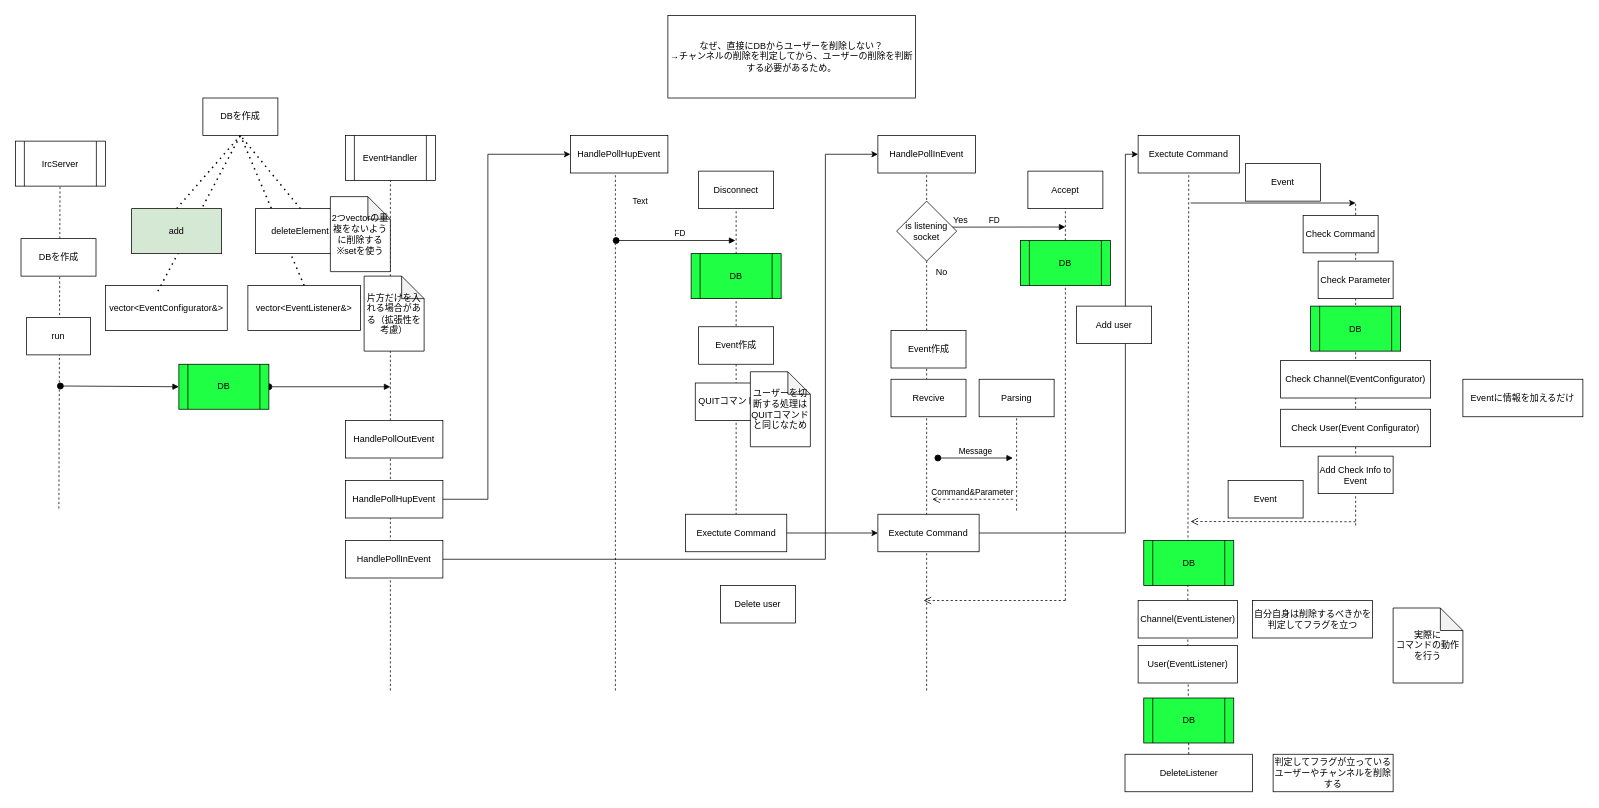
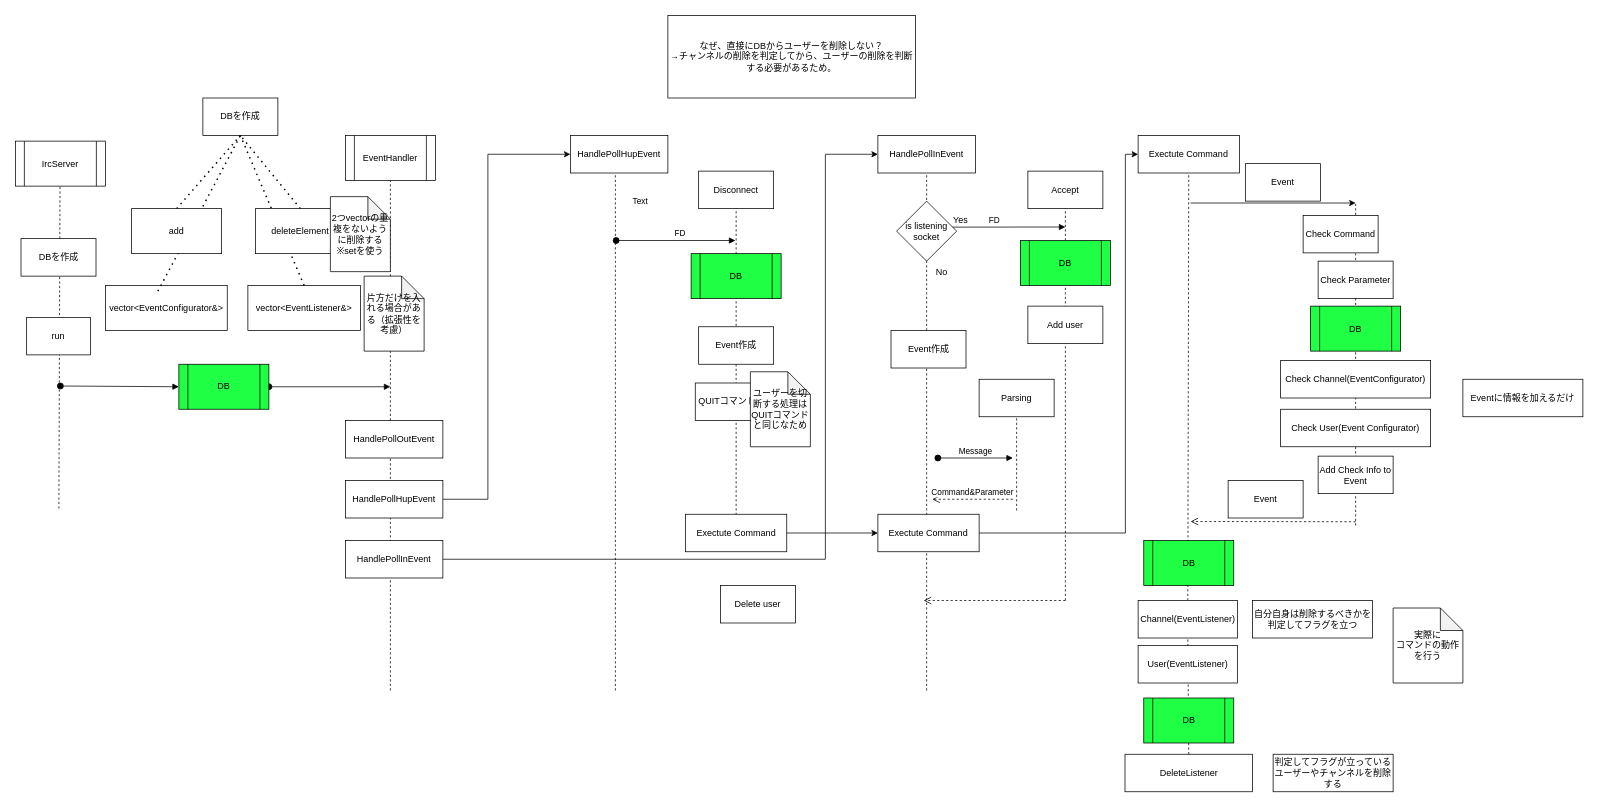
  <mxCell id="0" />
  <mxCell id="1" parent="0" />
  <mxCell id="2" value="EventHandler" style="shape=process;whiteSpace=wrap;html=1;backgroundOutline=1;" parent="1" vertex="1"><mxGeometry x="460" y="180" width="120" height="60" as="geometry" /></mxCell>
  <mxCell id="3" value="" style="endArrow=none;dashed=1;html=1;rounded=0;entryX=0.5;entryY=1;entryDx=0;entryDy=0;" parent="1" target="2" edge="1"><mxGeometry width="50" height="50" relative="1" as="geometry"><mxPoint x="520" as="sourcePoint" y="920" /><mxPoint x="385" y="520" as="targetPoint" /></mxGeometry></mxCell>
  <mxCell id="4" value="IrcServer" style="shape=process;whiteSpace=wrap;html=1;backgroundOutline=1;" parent="1" vertex="1"><mxGeometry x="20" y="187.5" width="120" height="60" as="geometry" /></mxCell>
  <mxCell id="5" value="" style="endArrow=none;dashed=1;html=1;rounded=0;entryX=0.5;entryY=1;entryDx=0;entryDy=0;" parent="1" edge="1"><mxGeometry width="50" height="50" relative="1" as="geometry"><mxPoint x="78" y="677.5" as="sourcePoint" /><mxPoint x="79.5" y="247.5" as="targetPoint" /></mxGeometry></mxCell>
  <mxCell id="6" value="DBを作成" style="rounded=0;whiteSpace=wrap;html=1;fontStyle=0" parent="1" vertex="1"><mxGeometry x="27.5" y="317.5" width="100" height="50" as="geometry" /></mxCell>
  <mxCell id="7" value="run" style="rounded=0;whiteSpace=wrap;html=1;" parent="1" vertex="1"><mxGeometry x="35" y="422.5" width="85" height="50" as="geometry" /></mxCell>
  <mxCell id="8" style="edgeStyle=orthogonalEdgeStyle;rounded=0;orthogonalLoop=1;jettySize=auto;html=1;exitX=1;exitY=0.5;exitDx=0;exitDy=0;entryX=0;entryY=0.5;entryDx=0;entryDy=0;" parent="1" source="9" target="13" edge="1"><mxGeometry relative="1" as="geometry"><Array as="points"><mxPoint x="1100" y="745" /><mxPoint x="1100" y="205" /></Array></mxGeometry></mxCell>
  <mxCell id="9" value="HandlePollInEvent" style="rounded=0;whiteSpace=wrap;html=1;" parent="1" vertex="1"><mxGeometry x="460" y="720" width="130" height="50" as="geometry" /></mxCell>
  <mxCell id="10" value="HandlePollOutEvent" style="rounded=0;whiteSpace=wrap;html=1;" parent="1" vertex="1"><mxGeometry x="460" y="560" width="130" height="50" as="geometry" /></mxCell>
  <mxCell id="11" style="edgeStyle=orthogonalEdgeStyle;rounded=0;orthogonalLoop=1;jettySize=auto;html=1;entryX=0;entryY=0.5;entryDx=0;entryDy=0;" parent="1" source="12" target="60" edge="1"><mxGeometry relative="1" as="geometry"><Array as="points"><mxPoint x="650" y="665" /><mxPoint x="650" y="205" /></Array><mxPoint x="860" y="200" as="targetPoint" /></mxGeometry></mxCell>
  <mxCell id="12" value="HandlePollHupEvent" style="rounded=0;whiteSpace=wrap;html=1;" parent="1" vertex="1"><mxGeometry x="460" y="640" width="130" height="50" as="geometry" /></mxCell>
  <mxCell id="13" value="HandlePollInEvent" style="rounded=0;whiteSpace=wrap;html=1;" parent="1" vertex="1"><mxGeometry x="1170" y="180" width="130" height="50" as="geometry" /></mxCell>
  <mxCell id="14" value="" style="endArrow=none;dashed=1;html=1;rounded=0;entryX=0.5;entryY=1;entryDx=0;entryDy=0;" parent="1" target="13" edge="1"><mxGeometry width="50" height="50" relative="1" as="geometry"><mxPoint x="1235" as="sourcePoint" y="920" /><mxPoint x="1250" y="470" as="targetPoint" /></mxGeometry></mxCell>
  <mxCell id="15" value="Event作成" style="rounded=0;whiteSpace=wrap;html=1;" parent="1" vertex="1"><mxGeometry x="1187.5" y="440" width="100" height="50" as="geometry" /></mxCell>
  <mxCell id="16" value="Accept" style="rounded=0;whiteSpace=wrap;html=1;" parent="1" vertex="1"><mxGeometry x="1370" y="227.5" width="100" height="50" as="geometry" /></mxCell>
- <mxCell id="17" value="Revcive" style="rounded=0;whiteSpace=wrap;html=1;" parent="1" vertex="1"><mxGeometry x="1187.5" y="505" width="100" height="50" as="geometry" /></mxCell>
  <mxCell id="18" value="" style="endArrow=none;dashed=1;html=1;rounded=0;entryX=0.5;entryY=1;entryDx=0;entryDy=0;" parent="1" target="59" edge="1"><mxGeometry width="50" height="50" relative="1" as="geometry"><mxPoint x="1355" y="680" as="sourcePoint" /><mxPoint x="1192.5" y="575" as="targetPoint" /></mxGeometry></mxCell>
  <mxCell id="19" value="Message" style="html=1;verticalAlign=bottom;startArrow=oval;startFill=1;endArrow=block;startSize=8;curved=0;rounded=0;" parent="1" edge="1"><mxGeometry width="60" relative="1" as="geometry"><mxPoint x="1250" y="610" as="sourcePoint" /><mxPoint x="1350" y="610" as="targetPoint" /></mxGeometry></mxCell>
  <mxCell id="20" value="Command&amp;amp;Parameter" style="html=1;verticalAlign=bottom;endArrow=open;dashed=1;endSize=8;curved=0;rounded=0;" parent="1" edge="1"><mxGeometry relative="1" as="geometry"><mxPoint x="1350" y="665" as="sourcePoint" /><mxPoint x="1242.5" y="665" as="targetPoint" /></mxGeometry></mxCell>
  <mxCell id="21" style="edgeStyle=orthogonalEdgeStyle;rounded=0;orthogonalLoop=1;jettySize=auto;html=1;entryX=0;entryY=0.5;entryDx=0;entryDy=0;exitX=1;exitY=0.5;exitDx=0;exitDy=0;" parent="1" source="22" target="23" edge="1"><mxGeometry relative="1" as="geometry"><Array as="points"><mxPoint x="1500" y="710" /><mxPoint x="1500" y="205" /></Array></mxGeometry></mxCell>
  <mxCell id="22" value="Exectute Command" style="rounded=0;whiteSpace=wrap;html=1;" parent="1" vertex="1"><mxGeometry x="1170" y="685" width="135" height="50" as="geometry" /></mxCell>
  <mxCell id="23" value="Exectute Command" style="rounded=0;whiteSpace=wrap;html=1;" parent="1" vertex="1"><mxGeometry x="1517" y="180" width="135" height="50" as="geometry" /></mxCell>
  <mxCell id="24" value="" style="endArrow=none;dashed=1;html=1;rounded=0;entryX=0.5;entryY=1;entryDx=0;entryDy=0;exitX=0.5;exitY=0;exitDx=0;exitDy=0;" parent="1" source="56" target="23" edge="1"><mxGeometry width="50" height="50" relative="1" as="geometry"><mxPoint x="1585" y="880" as="sourcePoint" /><mxPoint x="1597" y="240" as="targetPoint" /></mxGeometry></mxCell>
  <mxCell id="25" value="DeleteListener" style="rounded=0;whiteSpace=wrap;html=1;" parent="1" vertex="1"><mxGeometry x="1499.5" y="1005" width="170" height="50" as="geometry" /></mxCell>
  <mxCell id="26" value="" style="endArrow=none;dashed=1;html=1;rounded=0;entryX=0.5;entryY=1;entryDx=0;entryDy=0;" parent="1" edge="1" target="16"><mxGeometry width="50" height="50" relative="1" as="geometry"><mxPoint x="1420" y="800" as="sourcePoint" /><mxPoint x="1399.58" y="320" as="targetPoint" /></mxGeometry></mxCell>
  <mxCell id="27" value="FD" style="html=1;verticalAlign=bottom;startArrow=oval;startFill=1;endArrow=block;startSize=8;curved=0;rounded=0;" parent="1" edge="1"><mxGeometry x="-0.065" width="60" relative="1" as="geometry"><mxPoint x="1241" y="302.21" as="sourcePoint" /><mxPoint x="1420" y="302" as="targetPoint" /><mxPoint as="offset" /></mxGeometry></mxCell>
  <mxCell id="28" value="" style="html=1;verticalAlign=bottom;endArrow=open;dashed=1;endSize=8;curved=0;rounded=0;" parent="1" edge="1"><mxGeometry relative="1" as="geometry"><mxPoint x="1420" y="800" as="sourcePoint" /><mxPoint x="1231" y="800" as="targetPoint" /></mxGeometry></mxCell>
- <mxCell id="29" value="Add user" style="rounded=0;whiteSpace=wrap;html=1;" parent="1" vertex="1"><mxGeometry x="1435" y="407.5" width="100" height="50" as="geometry" /></mxCell>
+ <mxCell id="29" value="Add user" style="rounded=0;whiteSpace=wrap;html=1;" parent="1" vertex="1"><mxGeometry x="1370" y="407.5" width="100" height="50" as="geometry" /></mxCell>
  <mxCell id="30" value="" style="html=1;verticalAlign=bottom;startArrow=oval;startFill=1;endArrow=block;startSize=8;curved=0;rounded=0;exitX=1;exitY=0.5;exitDx=0;exitDy=0;" parent="1" edge="1" source="42"><mxGeometry width="60" relative="1" as="geometry"><mxPoint x="400" y="515" as="sourcePoint" /><mxPoint x="520" y="515" as="targetPoint" /></mxGeometry></mxCell>
  <mxCell id="31" value="" style="endArrow=none;dashed=1;html=1;rounded=0;" parent="1" edge="1"><mxGeometry width="50" height="50" relative="1" as="geometry"><mxPoint x="1807" y="700" as="sourcePoint" /><mxPoint x="1807" y="270" as="targetPoint" /></mxGeometry></mxCell>
  <mxCell id="32" value="Check Command" style="rounded=0;whiteSpace=wrap;html=1;" parent="1" vertex="1"><mxGeometry x="1737" y="286.5" width="100" height="50" as="geometry" /></mxCell>
  <mxCell id="33" value="Check Parameter" style="rounded=0;whiteSpace=wrap;html=1;" parent="1" vertex="1"><mxGeometry x="1757" y="347.5" width="100" height="50" as="geometry" /></mxCell>
  <mxCell id="34" value="Add Check Info to Event" style="rounded=0;whiteSpace=wrap;html=1;" parent="1" vertex="1"><mxGeometry x="1757" y="607.5" width="100" height="50" as="geometry" /></mxCell>
  <mxCell id="35" value="Check Channel(EventConfigurator)" style="rounded=0;whiteSpace=wrap;html=1;" parent="1" vertex="1"><mxGeometry x="1707" y="480" width="200" height="50" as="geometry" /></mxCell>
  <mxCell id="36" value="" style="html=1;verticalAlign=bottom;endArrow=open;dashed=1;endSize=8;curved=0;rounded=0;" parent="1" edge="1"><mxGeometry relative="1" as="geometry"><mxPoint x="1807" y="695" as="sourcePoint" /><mxPoint x="1587" y="694.67" as="targetPoint" /></mxGeometry></mxCell>
  <mxCell id="37" value="Event" style="rounded=0;whiteSpace=wrap;html=1;" parent="1" vertex="1"><mxGeometry x="1637" y="640" width="100" height="50" as="geometry" /></mxCell>
  <mxCell id="38" value="Check User(Event Configurator)" style="rounded=0;whiteSpace=wrap;html=1;" parent="1" vertex="1"><mxGeometry x="1707" y="545" width="200" height="50" as="geometry" /></mxCell>
  <mxCell id="39" value="" style="endArrow=classic;html=1;rounded=0;" parent="1" edge="1"><mxGeometry width="50" height="50" relative="1" as="geometry"><mxPoint x="1587" y="270" as="sourcePoint" /><mxPoint x="1807" y="270" as="targetPoint" /></mxGeometry></mxCell>
  <mxCell id="40" value="Event" style="rounded=0;whiteSpace=wrap;html=1;" parent="1" vertex="1"><mxGeometry x="1660" y="217.5" width="100" height="50" as="geometry" /></mxCell>
  <mxCell id="41" value="" style="html=1;verticalAlign=bottom;startArrow=oval;startFill=1;endArrow=block;startSize=8;curved=0;rounded=0;entryX=0;entryY=0.5;entryDx=0;entryDy=0;" parent="1" target="42" edge="1"><mxGeometry width="60" relative="1" as="geometry"><mxPoint x="80" y="514" as="sourcePoint" /><mxPoint x="260" y="515" as="targetPoint" /></mxGeometry></mxCell>
  <mxCell id="42" value="DB" style="shape=process;whiteSpace=wrap;html=1;backgroundOutline=1;fillColor=#1FFF44;" parent="1" vertex="1"><mxGeometry x="238" y="485" width="120" height="60" as="geometry" /></mxCell>
  <mxCell id="43" value="DBを作成" style="rounded=0;whiteSpace=wrap;html=1;fontStyle=0" parent="1" vertex="1"><mxGeometry x="270" y="130" width="100" height="50" as="geometry" /></mxCell>
  <mxCell id="44" value="" style="endArrow=none;dashed=1;html=1;dashPattern=1 3;strokeWidth=2;rounded=0;entryX=0.5;entryY=1;entryDx=0;entryDy=0;exitX=0.5;exitY=0;exitDx=0;exitDy=0;" parent="1" source="50" target="43" edge="1"><mxGeometry width="50" height="50" relative="1" as="geometry"><mxPoint x="390" y="260" as="sourcePoint" /><mxPoint x="440" y="210" as="targetPoint" /></mxGeometry></mxCell>
  <mxCell id="45" value="" style="endArrow=none;dashed=1;html=1;dashPattern=1 3;strokeWidth=2;rounded=0;entryX=0.5;entryY=1;entryDx=0;entryDy=0;exitX=0.5;exitY=0;exitDx=0;exitDy=0;" parent="1" source="51" target="43" edge="1"><mxGeometry width="50" height="50" relative="1" as="geometry"><mxPoint x="250" y="250" as="sourcePoint" /><mxPoint x="300" y="200" as="targetPoint" /></mxGeometry></mxCell>
  <mxCell id="46" value="vector&amp;lt;EventConfigurator&amp;amp;&amp;gt;" style="rounded=0;whiteSpace=wrap;html=1;" parent="1" vertex="1"><mxGeometry x="140" y="380" width="162.5" height="60" as="geometry" /></mxCell>
  <mxCell id="47" value="vector&amp;lt;EventListener&amp;amp;&amp;gt;" style="rounded=0;whiteSpace=wrap;html=1;" parent="1" vertex="1"><mxGeometry x="330" y="380" width="150" height="60" as="geometry" /></mxCell>
  <mxCell id="48" value="" style="endArrow=none;dashed=1;html=1;dashPattern=1 3;strokeWidth=2;rounded=0;exitX=0.5;exitY=0;exitDx=0;exitDy=0;" parent="1" edge="1"><mxGeometry width="50" height="50" relative="1" as="geometry"><mxPoint x="210" y="387.5" as="sourcePoint" /><mxPoint x="320" y="180" as="targetPoint" /><Array as="points"><mxPoint x="230" y="350" /></Array></mxGeometry></mxCell>
  <mxCell id="49" value="" style="endArrow=none;dashed=1;html=1;dashPattern=1 3;strokeWidth=2;rounded=0;exitX=0.5;exitY=0;exitDx=0;exitDy=0;entryX=0.5;entryY=1;entryDx=0;entryDy=0;" parent="1" source="47" target="43" edge="1"><mxGeometry width="50" height="50" relative="1" as="geometry"><mxPoint x="320" y="310" as="sourcePoint" /><mxPoint x="370" y="260" as="targetPoint" /></mxGeometry></mxCell>
  <mxCell id="50" value="deleteElement" style="rounded=0;whiteSpace=wrap;html=1;" parent="1" vertex="1"><mxGeometry x="340" y="277.5" width="120" height="60" as="geometry" /></mxCell>
- <mxCell id="51" value="add" style="rounded=0;whiteSpace=wrap;html=1;fillColor=#d5e8d4;" parent="1" vertex="1"><mxGeometry x="175" y="277.5" width="120" height="60" as="geometry" /></mxCell>
+ <mxCell id="51" value="add" style="rounded=0;whiteSpace=wrap;html=1;" parent="1" vertex="1"><mxGeometry x="175" y="277.5" width="120" height="60" as="geometry" /></mxCell>
  <mxCell id="52" value="DB" style="shape=process;whiteSpace=wrap;html=1;backgroundOutline=1;fillColor=#1FFF44;" parent="1" vertex="1"><mxGeometry x="1360" y="320" width="120" height="60" as="geometry" /></mxCell>
  <mxCell id="53" value="DB" style="shape=process;whiteSpace=wrap;html=1;backgroundOutline=1;fillColor=#1FFF44;" parent="1" vertex="1"><mxGeometry x="1747" y="407.5" width="120" height="60" as="geometry" /></mxCell>
  <mxCell id="54" value="DB" style="shape=process;whiteSpace=wrap;html=1;backgroundOutline=1;fillColor=#1FFF44;" parent="1" vertex="1"><mxGeometry x="1524.5" y="720" width="120" height="60" as="geometry" /></mxCell>
  <mxCell id="55" value="" style="endArrow=none;dashed=1;html=1;rounded=0;entryX=0.5;entryY=1;entryDx=0;entryDy=0;exitX=0.5;exitY=0;exitDx=0;exitDy=0;" parent="1" source="25" target="56" edge="1"><mxGeometry width="50" height="50" relative="1" as="geometry"><mxPoint x="1585" y="1005" as="sourcePoint" /><mxPoint x="1585" y="230" as="targetPoint" /></mxGeometry></mxCell>
  <mxCell id="56" value="Channel(EventListener)" style="rounded=0;whiteSpace=wrap;html=1;" parent="1" vertex="1"><mxGeometry x="1517" y="800" width="132.5" height="50" as="geometry" /></mxCell>
  <mxCell id="57" value="User(EventListener)" style="rounded=0;whiteSpace=wrap;html=1;" parent="1" vertex="1"><mxGeometry x="1517" y="860" width="132.5" height="50" as="geometry" /></mxCell>
  <mxCell id="58" value="DB" style="shape=process;whiteSpace=wrap;html=1;backgroundOutline=1;fillColor=#1FFF44;" parent="1" vertex="1"><mxGeometry x="1524.5" y="930" width="120" height="60" as="geometry" /></mxCell>
  <mxCell id="59" value="Parsing" style="rounded=0;whiteSpace=wrap;html=1;" parent="1" vertex="1"><mxGeometry x="1305" y="505" width="100" height="50" as="geometry" /></mxCell>
  <mxCell id="60" value="HandlePollHupEvent" style="rounded=0;whiteSpace=wrap;html=1;" vertex="1" parent="1"><mxGeometry x="760" y="180" width="130" height="50" as="geometry" /></mxCell>
  <mxCell id="61" value="" style="endArrow=none;dashed=1;html=1;rounded=0;entryX=0.5;entryY=1;entryDx=0;entryDy=0;" edge="1" parent="1"><mxGeometry width="50" height="50" relative="1" as="geometry"><mxPoint x="820" as="sourcePoint" y="920" /><mxPoint x="820" y="230" as="targetPoint" /></mxGeometry></mxCell>
  <mxCell id="62" value="Text" style="edgeLabel;html=1;align=center;verticalAlign=middle;resizable=0;points=[];" vertex="1" connectable="0" parent="61"><mxGeometry x="0.892" y="-1" relative="1" as="geometry"><mxPoint x="31" as="offset" /></mxGeometry></mxCell>
  <mxCell id="63" value="FD" style="html=1;verticalAlign=bottom;startArrow=oval;startFill=1;endArrow=block;startSize=8;curved=0;rounded=0;" edge="1" parent="1"><mxGeometry x="0.067" width="60" relative="1" as="geometry"><mxPoint x="821" y="320" as="sourcePoint" /><mxPoint x="980" y="320" as="targetPoint" /><mxPoint as="offset" /></mxGeometry></mxCell>
  <mxCell id="64" value="Disconnect" style="rounded=0;whiteSpace=wrap;html=1;" vertex="1" parent="1"><mxGeometry x="931" y="227.5" width="100" height="50" as="geometry" /></mxCell>
  <mxCell id="65" value="" style="endArrow=none;dashed=1;html=1;rounded=0;entryX=0.5;entryY=1;entryDx=0;entryDy=0;" edge="1" parent="1" target="64"><mxGeometry width="50" height="50" relative="1" as="geometry"><mxPoint x="981" y="710" as="sourcePoint" /><mxPoint x="971" y="309" as="targetPoint" /></mxGeometry></mxCell>
  <mxCell id="66" value="DB" style="shape=process;whiteSpace=wrap;html=1;backgroundOutline=1;fillColor=#1FFF44;" vertex="1" parent="1"><mxGeometry x="921" y="337.5" width="120" height="60" as="geometry" /></mxCell>
  <mxCell id="67" value="Delete user" style="rounded=0;whiteSpace=wrap;html=1;" vertex="1" parent="1"><mxGeometry x="960" y="780" width="100" height="50" as="geometry" /></mxCell>
  <mxCell id="68" value="Exectute Command" style="rounded=0;whiteSpace=wrap;html=1;" vertex="1" parent="1"><mxGeometry x="913.5" y="685" width="135" height="50" as="geometry" /></mxCell>
  <mxCell id="69" value="" style="endArrow=classic;html=1;rounded=0;exitX=1;exitY=0.5;exitDx=0;exitDy=0;entryX=0;entryY=0.5;entryDx=0;entryDy=0;" edge="1" parent="1" source="68" target="22"><mxGeometry width="50" height="50" relative="1" as="geometry"><mxPoint x="1130" y="570" as="sourcePoint" /><mxPoint x="1180" y="520" as="targetPoint" /></mxGeometry></mxCell>
  <mxCell id="70" value="なぜ、直接にDBからユーザーを削除しない？&lt;div&gt;→チャンネルの削除を判定してから、ユーザーの削除を判断する必要があるため。&lt;/div&gt;" style="rounded=0;whiteSpace=wrap;html=1;" vertex="1" parent="1"><mxGeometry x="890" y="20" width="330" height="110" as="geometry" /></mxCell>
  <mxCell id="71" value="Eventに情報を加えるだけ" style="rounded=0;whiteSpace=wrap;html=1;" vertex="1" parent="1"><mxGeometry x="1950" y="505" width="160" height="50" as="geometry" /></mxCell>
  <mxCell id="72" value="is listening socket" style="rhombus;whiteSpace=wrap;html=1;" vertex="1" parent="1"><mxGeometry x="1195" y="267.5" width="80" height="80" as="geometry" /></mxCell>
  <mxCell id="73" value="自分自身は削除するべきかを判定してフラグを立つ" style="rounded=0;whiteSpace=wrap;html=1;" vertex="1" parent="1"><mxGeometry x="1669.5" y="800" width="160" height="50" as="geometry" /></mxCell>
  <mxCell id="74" value="Event作成" style="rounded=0;whiteSpace=wrap;html=1;" vertex="1" parent="1"><mxGeometry x="931" y="435" width="100" height="50" as="geometry" /></mxCell>
  <mxCell id="75" value="QUITコマンド設定" style="rounded=0;whiteSpace=wrap;html=1;" vertex="1" parent="1"><mxGeometry x="926.5" y="510" width="109" height="50" as="geometry" /></mxCell>
  <mxCell id="76" value="&lt;div&gt;&lt;span style=&quot;background-color: initial;&quot;&gt;判定してフラグが立っているユーザーやチャンネルを削除する&lt;/span&gt;&lt;br&gt;&lt;/div&gt;" style="rounded=0;whiteSpace=wrap;html=1;" vertex="1" parent="1"><mxGeometry x="1697" y="1005" width="160" height="50" as="geometry" /></mxCell>
  <mxCell id="77" value="2つvectorの重複をないように削除する&lt;br&gt;※setを使う" style="shape=note;whiteSpace=wrap;html=1;backgroundOutline=1;darkOpacity=0.05;" vertex="1" parent="1"><mxGeometry x="440" y="261.5" width="80" height="100" as="geometry" /></mxCell>
  <mxCell id="78" value="片方だけを入れる場合がある（拡張性を考慮）" style="shape=note;whiteSpace=wrap;html=1;backgroundOutline=1;darkOpacity=0.05;" vertex="1" parent="1"><mxGeometry x="485" y="367.5" width="80" height="100" as="geometry" /></mxCell>
  <mxCell id="79" value="ユーザーを切断する処理はQUITコマンドと同じなため" style="shape=note;whiteSpace=wrap;html=1;backgroundOutline=1;darkOpacity=0.05;" vertex="1" parent="1"><mxGeometry x="1000" y="495" width="80" height="100" as="geometry" /></mxCell>
  <mxCell id="80" value="実際に&lt;div&gt;コマンドの動作を行う&lt;/div&gt;" style="shape=note;whiteSpace=wrap;html=1;backgroundOutline=1;darkOpacity=0.05;" vertex="1" parent="1"><mxGeometry x="1857" y="810" width="93" height="100" as="geometry" /></mxCell>
  <mxCell id="81" value="Yes" style="text;html=1;align=center;verticalAlign=middle;resizable=0;points=[];autosize=1;strokeColor=none;fillColor=none;" vertex="1" parent="1"><mxGeometry x="1260" y="278" width="40" height="30" as="geometry" /></mxCell>
  <mxCell id="82" value="No" style="text;html=1;align=center;verticalAlign=middle;resizable=0;points=[];autosize=1;strokeColor=none;fillColor=none;" vertex="1" parent="1"><mxGeometry x="1235" y="347.5" width="40" height="30" as="geometry" /></mxCell>
